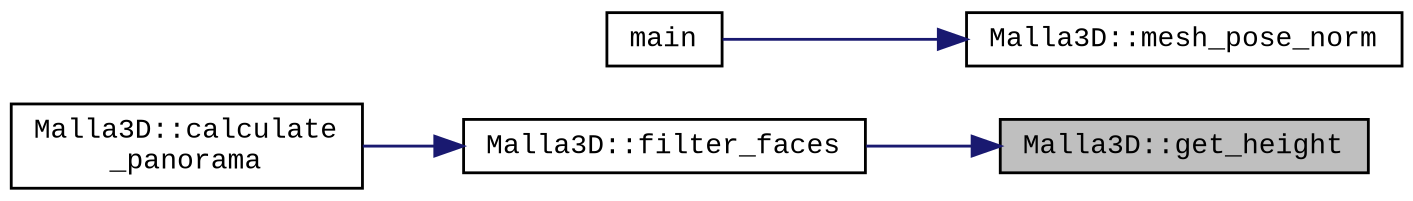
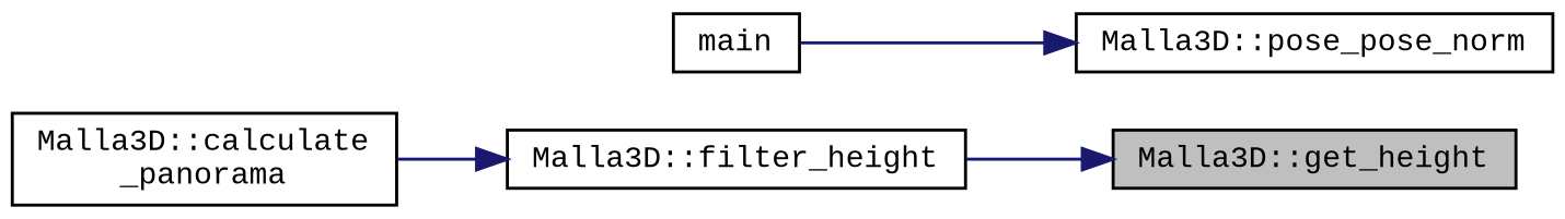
  digraph {
    fontname="Liberation Mono"
    rankdir=RL
    node [color=black fillcolor=white fontname="Liberation Mono" fontsize=10 shape=record style=filled]
    edge [color=midnightblue dir=back fontname="Liberation Mono" fontsize=10 labelfontname=Helvetica labelfontsize=10 style=solid]
    n1 [fillcolor=grey75 fontcolor=black height=0.2 label="Malla3D::get_height" width=0.4]
-   n2 [height=0.2 label="Malla3D::filter_faces" width=0.4]
+   n2 [height=0.2 label="Malla3D::filter_height" width=0.4]
    n3 [height=0.2 label="Malla3D::calculate\l_panorama" width=0.4]
    n4 [height=0.2 label=main width=0.4]
-   n5 [height=0.2 label="Malla3D::mesh_pose_norm" width=0.4]
+   n5 [height=0.2 label="Malla3D::pose_pose_norm" width=0.4]
    n1 -> n2
    n2 -> n3
    n5 -> n4
  }
